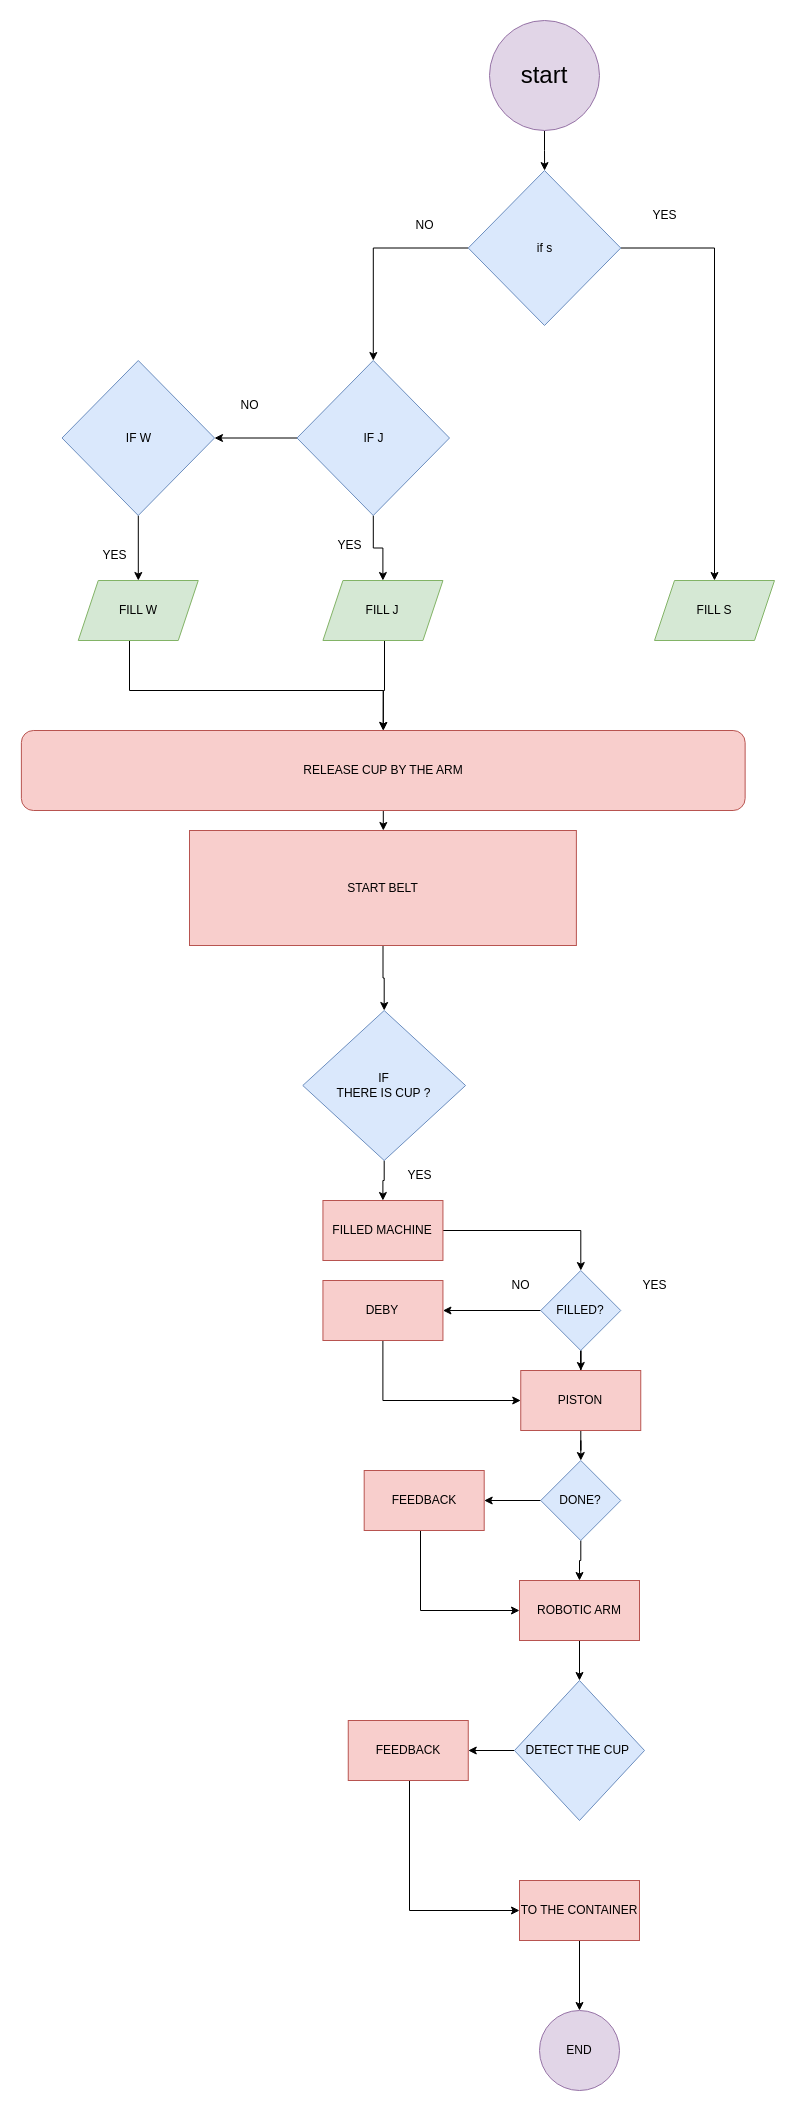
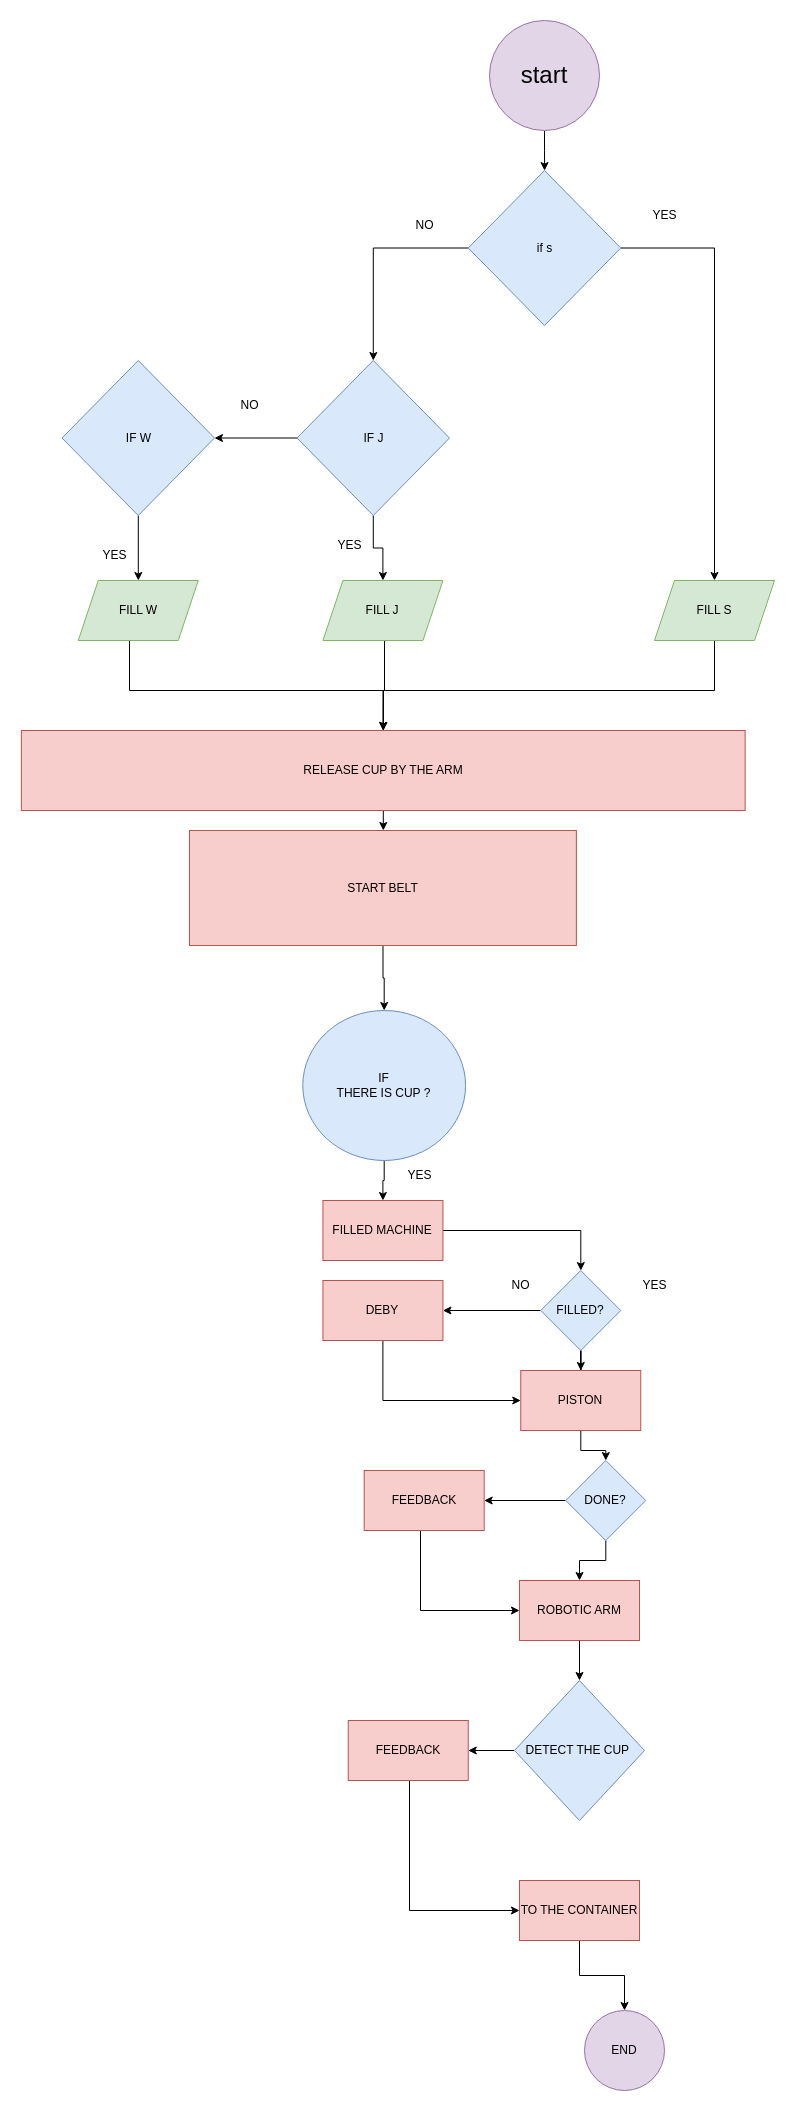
  <mxCell id="0" />
  <mxCell id="1" parent="0" />
  <mxCell id="2" value="" style="edgeStyle=orthogonalEdgeStyle;rounded=0;orthogonalLoop=1;jettySize=auto;html=1;" parent="1" source="3" target="6" edge="1"><mxGeometry relative="1" as="geometry" /></mxCell>
  <mxCell id="3" value="&lt;font style=&quot;font-size: 24px;&quot;&gt;start&lt;/font&gt;" style="ellipse;whiteSpace=wrap;html=1;aspect=fixed;fillColor=#e1d5e7;strokeColor=#9673a6;" parent="1" vertex="1"><mxGeometry x="489" y="20" width="110" height="110" as="geometry" /></mxCell>
  <mxCell id="4" value="" style="edgeStyle=orthogonalEdgeStyle;rounded=0;orthogonalLoop=1;jettySize=auto;html=1;" parent="1" source="6" target="8" edge="1"><mxGeometry relative="1" as="geometry" /></mxCell>
  <mxCell id="5" value="" style="edgeStyle=orthogonalEdgeStyle;rounded=0;orthogonalLoop=1;jettySize=auto;html=1;" parent="1" source="6" target="11" edge="1"><mxGeometry relative="1" as="geometry" /></mxCell>
  <mxCell id="6" value="if s" style="rhombus;whiteSpace=wrap;html=1;fillColor=#dae8fc;strokeColor=#6c8ebf;" parent="1" vertex="1"><mxGeometry x="467.75" y="170" width="152.5" height="155" as="geometry" /></mxCell>
+ <mxCell id="7" style="edgeStyle=orthogonalEdgeStyle;rounded=0;orthogonalLoop=1;jettySize=auto;html=1;entryX=0.5;entryY=0;entryDx=0;entryDy=0;" parent="1" source="8" target="19" edge="1"><mxGeometry relative="1" as="geometry"><Array as="points"><mxPoint x="714" y="690" /><mxPoint x="383" y="690" /></Array></mxGeometry></mxCell>
  <mxCell id="8" value="FILL S" style="shape=parallelogram;perimeter=parallelogramPerimeter;whiteSpace=wrap;html=1;fixedSize=1;fillColor=#d5e8d4;strokeColor=#82b366;" parent="1" vertex="1"><mxGeometry x="654" y="580" width="120" height="60" as="geometry" /></mxCell>
  <mxCell id="9" value="" style="edgeStyle=orthogonalEdgeStyle;rounded=0;orthogonalLoop=1;jettySize=auto;html=1;" parent="1" source="11" target="13" edge="1"><mxGeometry relative="1" as="geometry" /></mxCell>
  <mxCell id="10" value="" style="edgeStyle=orthogonalEdgeStyle;rounded=0;orthogonalLoop=1;jettySize=auto;html=1;" parent="1" source="11" target="15" edge="1"><mxGeometry relative="1" as="geometry" /></mxCell>
  <mxCell id="11" value="IF J" style="rhombus;whiteSpace=wrap;html=1;fillColor=#dae8fc;strokeColor=#6c8ebf;" parent="1" vertex="1"><mxGeometry x="296.5" y="360" width="152.5" height="155" as="geometry" /></mxCell>
  <mxCell id="12" style="edgeStyle=orthogonalEdgeStyle;rounded=0;orthogonalLoop=1;jettySize=auto;html=1;entryX=0.5;entryY=0;entryDx=0;entryDy=0;" parent="1" source="13" target="19" edge="1"><mxGeometry relative="1" as="geometry"><Array as="points"><mxPoint x="384" y="690" /><mxPoint x="383" y="730" /></Array></mxGeometry></mxCell>
  <mxCell id="13" value="FILL J" style="shape=parallelogram;perimeter=parallelogramPerimeter;whiteSpace=wrap;html=1;fixedSize=1;fillColor=#d5e8d4;strokeColor=#82b366;" parent="1" vertex="1"><mxGeometry x="322.44" y="580" width="120" height="60" as="geometry" /></mxCell>
  <mxCell id="14" value="" style="edgeStyle=orthogonalEdgeStyle;rounded=0;orthogonalLoop=1;jettySize=auto;html=1;" parent="1" source="15" target="17" edge="1"><mxGeometry relative="1" as="geometry" /></mxCell>
  <mxCell id="15" value="IF W" style="rhombus;whiteSpace=wrap;html=1;fillColor=#dae8fc;strokeColor=#6c8ebf;" parent="1" vertex="1"><mxGeometry x="61.5" y="360" width="152.5" height="155" as="geometry" /></mxCell>
  <mxCell id="16" style="edgeStyle=orthogonalEdgeStyle;rounded=0;orthogonalLoop=1;jettySize=auto;html=1;entryX=0.5;entryY=0;entryDx=0;entryDy=0;" parent="1" source="17" target="19" edge="1"><mxGeometry relative="1" as="geometry"><mxPoint x="139" y="810" as="targetPoint" /><Array as="points"><mxPoint x="129" y="690" /><mxPoint x="383" y="690" /></Array></mxGeometry></mxCell>
  <mxCell id="17" value="FILL W" style="shape=parallelogram;perimeter=parallelogramPerimeter;whiteSpace=wrap;html=1;fixedSize=1;fillColor=#d5e8d4;strokeColor=#82b366;" parent="1" vertex="1"><mxGeometry x="77.75" y="580" width="120" height="60" as="geometry" /></mxCell>
  <mxCell id="18" value="" style="edgeStyle=orthogonalEdgeStyle;rounded=0;orthogonalLoop=1;jettySize=auto;html=1;" parent="1" source="19" target="21" edge="1"><mxGeometry relative="1" as="geometry" /></mxCell>
- <mxCell id="19" value="RELEASE CUP BY THE ARM " style="whiteSpace=wrap;html=1;fillColor=#f8cecc;strokeColor=#b85450;rounded=1;" parent="1" vertex="1"><mxGeometry x="20.88" y="730" width="723.75" height="80" as="geometry" /></mxCell>
+ <mxCell id="19" value="RELEASE CUP BY THE ARM " style="rounded=0;whiteSpace=wrap;html=1;fillColor=#f8cecc;strokeColor=#b85450;" parent="1" vertex="1"><mxGeometry x="20.88" y="730" width="723.75" height="80" as="geometry" /></mxCell>
  <mxCell id="20" value="" style="edgeStyle=orthogonalEdgeStyle;rounded=0;orthogonalLoop=1;jettySize=auto;html=1;" parent="1" source="21" target="23" edge="1"><mxGeometry relative="1" as="geometry" /></mxCell>
  <mxCell id="21" value="START BELT" style="whiteSpace=wrap;html=1;rounded=0;fillColor=#f8cecc;strokeColor=#b85450;" parent="1" vertex="1"><mxGeometry x="189" y="830" width="386.88" height="115" as="geometry" /></mxCell>
  <mxCell id="22" value="" style="edgeStyle=orthogonalEdgeStyle;rounded=0;orthogonalLoop=1;jettySize=auto;html=1;" parent="1" source="23" target="25" edge="1"><mxGeometry relative="1" as="geometry" /></mxCell>
- <mxCell id="23" value="&lt;div&gt;IF&lt;/div&gt;&lt;div&gt;THERE IS CUP ?&lt;/div&gt;" style="rhombus;whiteSpace=wrap;html=1;rounded=0;fillColor=#dae8fc;strokeColor=#6c8ebf;" parent="1" vertex="1"><mxGeometry x="302.29" y="1010" width="162.8" height="150" as="geometry" /></mxCell>
+ <mxCell id="23" value="&lt;div&gt;IF&lt;/div&gt;&lt;div&gt;THERE IS CUP ?&lt;/div&gt;" style="ellipse;whiteSpace=wrap;html=1;fillColor=#dae8fc;strokeColor=#6c8ebf;" parent="1" vertex="1"><mxGeometry x="302.29" y="1010" width="162.8" height="150" as="geometry" /></mxCell>
  <mxCell id="24" value="" style="edgeStyle=orthogonalEdgeStyle;rounded=0;orthogonalLoop=1;jettySize=auto;html=1;" parent="1" source="25" target="34" edge="1"><mxGeometry relative="1" as="geometry" /></mxCell>
  <mxCell id="25" value="FILLED MACHINE " style="whiteSpace=wrap;html=1;rounded=0;fillColor=#f8cecc;strokeColor=#b85450;" parent="1" vertex="1"><mxGeometry x="322.44" y="1200" width="120" height="60" as="geometry" /></mxCell>
  <mxCell id="26" value="YES" style="text;html=1;align=center;verticalAlign=middle;resizable=0;points=[];autosize=1;" parent="1" vertex="1"><mxGeometry x="393.69" y="1160" width="50" height="30" as="geometry" /></mxCell>
  <mxCell id="27" value="YES" style="text;html=1;align=center;verticalAlign=middle;resizable=0;points=[];autosize=1;strokeColor=none;fillColor=none;" parent="1" vertex="1"><mxGeometry x="639" y="200" width="50" height="30" as="geometry" /></mxCell>
  <mxCell id="28" value="YES" style="text;html=1;align=center;verticalAlign=middle;resizable=0;points=[];autosize=1;strokeColor=none;fillColor=none;" parent="1" vertex="1"><mxGeometry x="323.69" y="530" width="50" height="30" as="geometry" /></mxCell>
  <mxCell id="29" value="YES" style="text;html=1;align=center;verticalAlign=middle;resizable=0;points=[];autosize=1;strokeColor=none;fillColor=none;" parent="1" vertex="1"><mxGeometry x="89" y="540" width="50" height="30" as="geometry" /></mxCell>
  <mxCell id="30" value="NO" style="text;html=1;align=center;verticalAlign=middle;resizable=0;points=[];autosize=1;strokeColor=none;fillColor=none;" parent="1" vertex="1"><mxGeometry x="229" y="390" width="40" height="30" as="geometry" /></mxCell>
  <mxCell id="31" value="NO" style="text;html=1;align=center;verticalAlign=middle;resizable=0;points=[];autosize=1;strokeColor=none;fillColor=none;" parent="1" vertex="1"><mxGeometry x="403.69" y="210" width="40" height="30" as="geometry" /></mxCell>
  <mxCell id="32" value="" style="edgeStyle=orthogonalEdgeStyle;rounded=0;orthogonalLoop=1;jettySize=auto;html=1;" parent="1" source="34" target="36" edge="1"><mxGeometry relative="1" as="geometry" /></mxCell>
  <mxCell id="33" value="" style="edgeStyle=orthogonalEdgeStyle;rounded=0;orthogonalLoop=1;jettySize=auto;html=1;" parent="1" source="34" target="38" edge="1"><mxGeometry relative="1" as="geometry" /></mxCell>
  <mxCell id="34" value="FILLED?" style="rhombus;whiteSpace=wrap;html=1;rounded=0;fillColor=#dae8fc;strokeColor=#6c8ebf;" parent="1" vertex="1"><mxGeometry x="540.25" y="1270" width="80" height="80" as="geometry" /></mxCell>
  <mxCell id="35" value="" style="edgeStyle=orthogonalEdgeStyle;rounded=0;orthogonalLoop=1;jettySize=auto;html=1;" parent="1" source="36" target="43" edge="1"><mxGeometry relative="1" as="geometry" /></mxCell>
  <mxCell id="36" value="PISTON" style="whiteSpace=wrap;html=1;rounded=0;fillColor=#f8cecc;strokeColor=#b85450;" parent="1" vertex="1"><mxGeometry x="520.25" y="1370" width="120" height="60" as="geometry" /></mxCell>
  <mxCell id="37" style="edgeStyle=orthogonalEdgeStyle;rounded=0;orthogonalLoop=1;jettySize=auto;html=1;entryX=0;entryY=0.5;entryDx=0;entryDy=0;" parent="1" source="38" target="36" edge="1"><mxGeometry relative="1" as="geometry"><mxPoint x="309" y="1730" as="targetPoint" /><Array as="points"><mxPoint x="382" y="1400" /></Array></mxGeometry></mxCell>
  <mxCell id="38" value="DEBY" style="whiteSpace=wrap;html=1;rounded=0;fillColor=#f8cecc;strokeColor=#b85450;" parent="1" vertex="1"><mxGeometry x="322.44" y="1280" width="120" height="60" as="geometry" /></mxCell>
  <mxCell id="39" value="YES" style="text;html=1;align=center;verticalAlign=middle;resizable=0;points=[];autosize=1;strokeColor=none;fillColor=none;" parent="1" vertex="1"><mxGeometry x="629" y="1270" width="50" height="30" as="geometry" /></mxCell>
  <mxCell id="40" value="NO" style="text;html=1;align=center;verticalAlign=middle;resizable=0;points=[];autosize=1;strokeColor=none;fillColor=none;" parent="1" vertex="1"><mxGeometry x="500.25" y="1270" width="40" height="30" as="geometry" /></mxCell>
  <mxCell id="41" value="" style="edgeStyle=orthogonalEdgeStyle;rounded=0;orthogonalLoop=1;jettySize=auto;html=1;" parent="1" source="43" target="45" edge="1"><mxGeometry relative="1" as="geometry" /></mxCell>
  <mxCell id="42" value="" style="edgeStyle=orthogonalEdgeStyle;rounded=0;orthogonalLoop=1;jettySize=auto;html=1;" parent="1" source="43" target="47" edge="1"><mxGeometry relative="1" as="geometry" /></mxCell>
- <mxCell id="43" value="DONE?" style="rhombus;whiteSpace=wrap;html=1;rounded=0;fillColor=#dae8fc;strokeColor=#6c8ebf;" parent="1" vertex="1"><mxGeometry x="540.25" y="1460" width="80" height="80" as="geometry" /></mxCell>
+ <mxCell id="43" value="DONE?" style="rhombus;whiteSpace=wrap;html=1;rounded=0;fillColor=#dae8fc;strokeColor=#6c8ebf;" parent="1" vertex="1"><mxGeometry x="565.25" y="1460" width="80" height="80" as="geometry" /></mxCell>
  <mxCell id="44" style="edgeStyle=orthogonalEdgeStyle;rounded=0;orthogonalLoop=1;jettySize=auto;html=1;entryX=0;entryY=0.5;entryDx=0;entryDy=0;" parent="1" source="45" target="47" edge="1"><mxGeometry relative="1" as="geometry"><Array as="points"><mxPoint x="420" y="1610" /></Array></mxGeometry></mxCell>
  <mxCell id="45" value="FEEDBACK" style="whiteSpace=wrap;html=1;rounded=0;fillColor=#f8cecc;strokeColor=#b85450;" parent="1" vertex="1"><mxGeometry x="363.69" y="1470" width="120" height="60" as="geometry" /></mxCell>
  <mxCell id="46" value="" style="edgeStyle=orthogonalEdgeStyle;rounded=0;orthogonalLoop=1;jettySize=auto;html=1;" parent="1" source="47" target="49" edge="1"><mxGeometry relative="1" as="geometry" /></mxCell>
  <mxCell id="47" value="ROBOTIC ARM" style="whiteSpace=wrap;html=1;rounded=0;fillColor=#f8cecc;strokeColor=#b85450;" parent="1" vertex="1"><mxGeometry x="519" y="1580" width="120" height="60" as="geometry" /></mxCell>
  <mxCell id="48" value="" style="edgeStyle=orthogonalEdgeStyle;rounded=0;orthogonalLoop=1;jettySize=auto;html=1;" parent="1" source="49" target="51" edge="1"><mxGeometry relative="1" as="geometry" /></mxCell>
  <mxCell id="49" value="DETECT THE CUP&amp;nbsp; " style="rhombus;whiteSpace=wrap;html=1;rounded=0;fillColor=#dae8fc;strokeColor=#6c8ebf;" parent="1" vertex="1"><mxGeometry x="514" y="1680" width="130" height="140" as="geometry" /></mxCell>
  <mxCell id="50" style="edgeStyle=orthogonalEdgeStyle;rounded=0;orthogonalLoop=1;jettySize=auto;html=1;entryX=0;entryY=0.5;entryDx=0;entryDy=0;" parent="1" source="51" target="53" edge="1"><mxGeometry relative="1" as="geometry"><Array as="points"><mxPoint x="409" y="1910" /></Array></mxGeometry></mxCell>
  <mxCell id="51" value="FEEDBACK" style="whiteSpace=wrap;html=1;rounded=0;fillColor=#f8cecc;strokeColor=#b85450;" parent="1" vertex="1"><mxGeometry x="347.75" y="1720" width="120" height="60" as="geometry" /></mxCell>
  <mxCell id="52" value="" style="edgeStyle=orthogonalEdgeStyle;rounded=0;orthogonalLoop=1;jettySize=auto;html=1;" parent="1" source="53" target="54" edge="1"><mxGeometry relative="1" as="geometry" /></mxCell>
  <mxCell id="53" value="TO THE CONTAINER " style="whiteSpace=wrap;html=1;rounded=0;fillColor=#f8cecc;strokeColor=#b85450;" parent="1" vertex="1"><mxGeometry x="519" y="1880" width="120" height="60" as="geometry" /></mxCell>
- <mxCell id="54" value="END" style="ellipse;whiteSpace=wrap;html=1;rounded=0;fillColor=#e1d5e7;strokeColor=#9673a6;" parent="1" vertex="1"><mxGeometry x="539" y="2010" width="80" height="80" as="geometry" /></mxCell>
+ <mxCell id="54" value="END" style="ellipse;whiteSpace=wrap;html=1;rounded=0;fillColor=#e1d5e7;strokeColor=#9673a6;" parent="1" vertex="1"><mxGeometry x="584" y="2010" width="80" height="80" as="geometry" /></mxCell>
